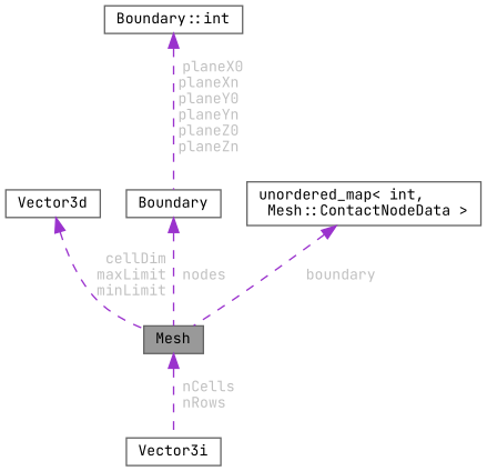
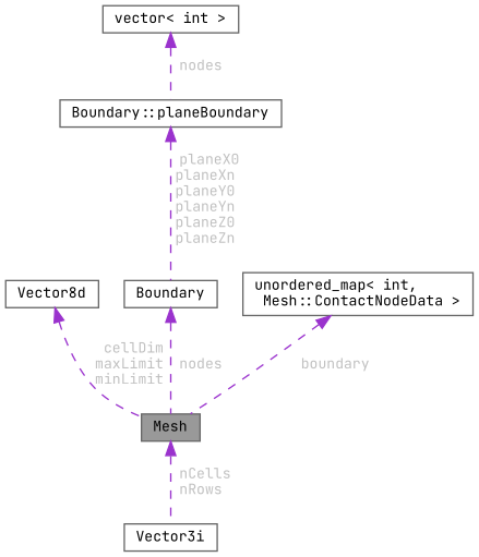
  digraph {
    fontname="JetBrains Mono"
    node [color=gray40 fillcolor=white fontname="JetBrains Mono" fontsize=10 shape=box style=filled]
    edge [color=darkorchid3 dir=back fontcolor=grey fontname="JetBrains Mono" fontsize=10 labelfontname=Helvetica labelfontsize=10 style=dashed]
    n1 [fillcolor=grey60 fontcolor=black height=0.2 label=Mesh width=0.4]
    n2 [height=0.2 label=Vector3i width=0.4]
-   n3 [height=0.2 label=Vector3d width=0.4]
+   n3 [height=0.2 label=Vector8d width=0.4]
    n4 [height=0.2 label=Boundary width=0.4]
-   n5 [height=0.2 label="Boundary::int" width=0.4]
+   n5 [height=0.2 label="Boundary::planeBoundary" width=0.4]
+   n6 [height=0.2 label="vector\< int \>" width=0.4]
    n7 [height=0.2 label="unordered_map\< int,\l Mesh::ContactNodeData \>" width=0.4]
    n1 -> n2 [label=" nCells\nnRows"]
    n3 -> n1 [label=" cellDim\nmaxLimit\nminLimit"]
    n4 -> n1 [label=" nodes"]
    n5 -> n4 [label=" planeX0\nplaneXn\nplaneY0\nplaneYn\nplaneZ0\nplaneZn"]
+   n6 -> n5 [label=" nodes"]
    n7 -> n1 [label=" boundary"]
  }
